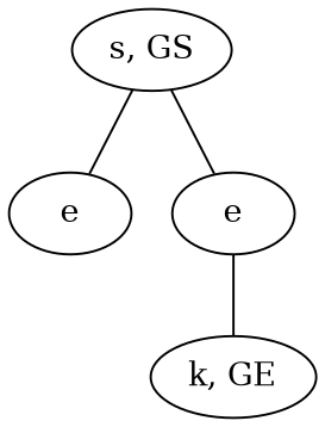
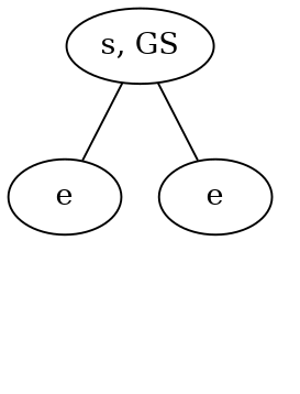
  graph {
    n1 [label="s, GS"]
    n2 [label=e]
    n3 [label=e]
-   n4 [label="k, GE"]
    n1 -- n2
    n1 -- n3
-   n3 -- n4
  }
